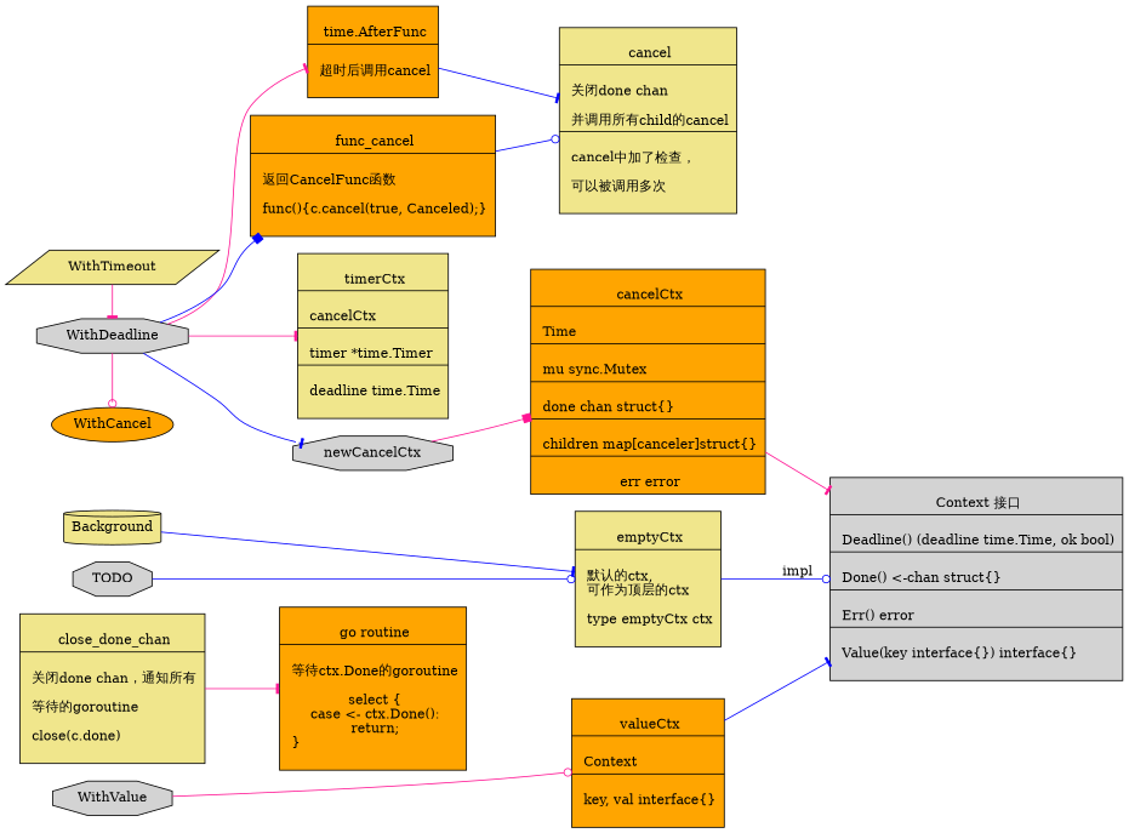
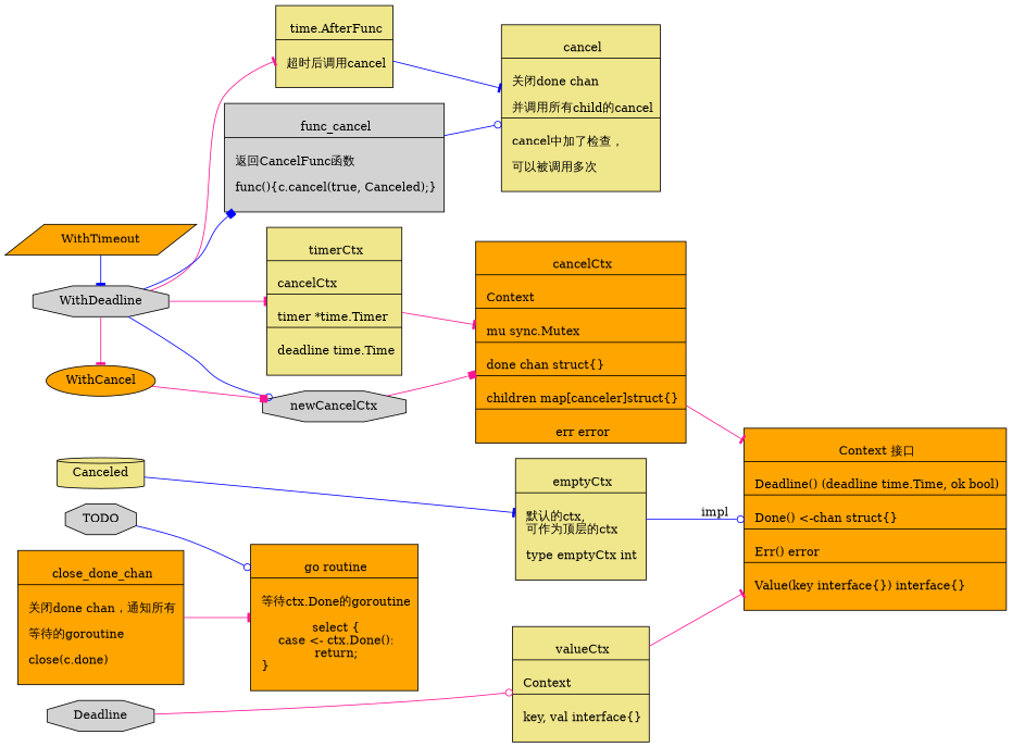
  digraph {
    newrank=true
    rankdir=LR
    node [fillcolor=khaki shape=record style=filled]
    edge [arrowhead=tee color=blue]
-   Background [shape=cylinder]
+   Background [shape=cylinder label=Canceled]
    TODO [fillcolor=lightgrey shape=octagon]
-   WithTimeout [shape=parallelogram]
+   WithTimeout [fillcolor=orange shape=parallelogram]
    WithDeadline [fillcolor=lightgrey shape=octagon]
    WithCancel [fillcolor=orange shape=ellipse]
-   WithValue [fillcolor=lightgrey shape=octagon]
-   n7 [label="{{\n      emptyCtx|\n      默认的ctx,\l 可作为顶层的ctx\l\n        type emptyCtx ctx\l\n    }}"]
-   n8 [fillcolor=orange label="{{\n      cancelCtx|\n        Time\l|\n        mu sync.Mutex\l|\n        done chan struct\{\}\l|\n        children map[canceler]struct\{\}\l|\n        err error\n    }}"]
-   n9 [fillcolor=orange label="{{\n      valueCtx|\n        Context \l|\n        key, val interface\{\}\l\n    }}"]
+   WithValue [fillcolor=lightgrey shape=octagon label=Deadline]
+   n7 [label="{{\n      emptyCtx|\n      默认的ctx,\l 可作为顶层的ctx\l\n        type emptyCtx int\l\n    }}"]
+   n8 [fillcolor=orange label="{{\n      cancelCtx|\n        Context\l|\n        mu sync.Mutex\l|\n        done chan struct\{\}\l|\n        children map[canceler]struct\{\}\l|\n        err error\n    }}"]
+   n9 [label="{{\n      valueCtx|\n        Context \l|\n        key, val interface\{\}\l\n    }}"]
    n10 [label="{{\n      timerCtx|\n        cancelCtx\l|\n        timer *time.Timer\l|\n        deadline time.Time\l\n    }}"]
-   n11 [fillcolor=orange label="{{\n      time.AfterFunc|\n        超时后调用cancel\l\n    }}"]
-   n12 [fillcolor=orange label="{{\n      func_cancel|\n        返回CancelFunc函数\l\n        func()\{c.cancel(true, Canceled);\}\l\n    }}"]
+   n11 [label="{{\n      time.AfterFunc|\n        超时后调用cancel\l\n    }}"]
+   n12 [fillcolor=lightgrey label="{{\n      func_cancel|\n        返回CancelFunc函数\l\n        func()\{c.cancel(true, Canceled);\}\l\n    }}"]
    newCancelCtx [fillcolor=lightgrey shape=octagon]
-   n14 [fillcolor=lightgrey label="{{\n      Context 接口|\n        Deadline() (deadline time.Time, ok bool)\l |\n        Done() \<-chan struct\{\}\l|\n        Err() error\l|\n        Value(key interface\{\}) interface\{\}\l\n    }}"]
+   n14 [fillcolor=orange label="{{\n      Context 接口|\n        Deadline() (deadline time.Time, ok bool)\l |\n        Done() \<-chan struct\{\}\l|\n        Err() error\l|\n        Value(key interface\{\}) interface\{\}\l\n    }}"]
    n15 [label="{{\n      cancel|\n       关闭done chan \l\n       并调用所有child的cancel\l|\n       cancel中加了检查，\l \n       可以被调用多次\l\n    }}"]
-   n16 [label="{{\n      close_done_chan|\n        关闭done chan，通知所有\l \n        等待的goroutine\l\n        close(c.done)\l\n    }}"]
+   n16 [fillcolor=orange label="{{\n      close_done_chan|\n        关闭done chan，通知所有\l \n        等待的goroutine\l\n        close(c.done)\l\n    }}"]
    n17 [fillcolor=orange label="{{\n      go routine|\n      等待ctx.Done的goroutine\l\n        select \{\n          case \<- ctx.Done():\n            return;\n        \}\l\n    }}"]
    subgraph sub_1 {
      rank=same
      Background
      TODO
      WithTimeout
      WithDeadline
      WithCancel
      WithValue
    }
    subgraph sub_2 {
      rank=same
      n7
      n8
      n9
    }
    Background -> n7
-   TODO -> n7 [arrowhead=odot]
-   WithTimeout -> WithDeadline [color=deeppink]
-   WithDeadline -> WithCancel [arrowhead=odot color=deeppink]
+   TODO -> n17 [arrowhead=odot]
+   WithTimeout -> WithDeadline
+   WithDeadline -> WithCancel [color=deeppink]
    WithDeadline -> n10 [color=deeppink]
    WithDeadline -> n11 [color=deeppink]
    WithDeadline -> n12 [arrowhead=box]
-   WithDeadline -> newCancelCtx
+   WithDeadline -> newCancelCtx [arrowhead=odot]
+   WithCancel -> newCancelCtx [arrowhead=box color=deeppink]
    WithValue -> n9 [arrowhead=odot color=deeppink]
    n7 -> n14 [arrowhead=odot label=impl]
    n8 -> n14 [color=deeppink]
-   n9 -> n14
+   n9 -> n14 [color=deeppink]
+   n10 -> n8 [color=deeppink]
    n11 -> n15
    n12 -> n15 [arrowhead=odot]
    newCancelCtx -> n8 [arrowhead=box color=deeppink]
    n16 -> n17 [color=deeppink]
  }
